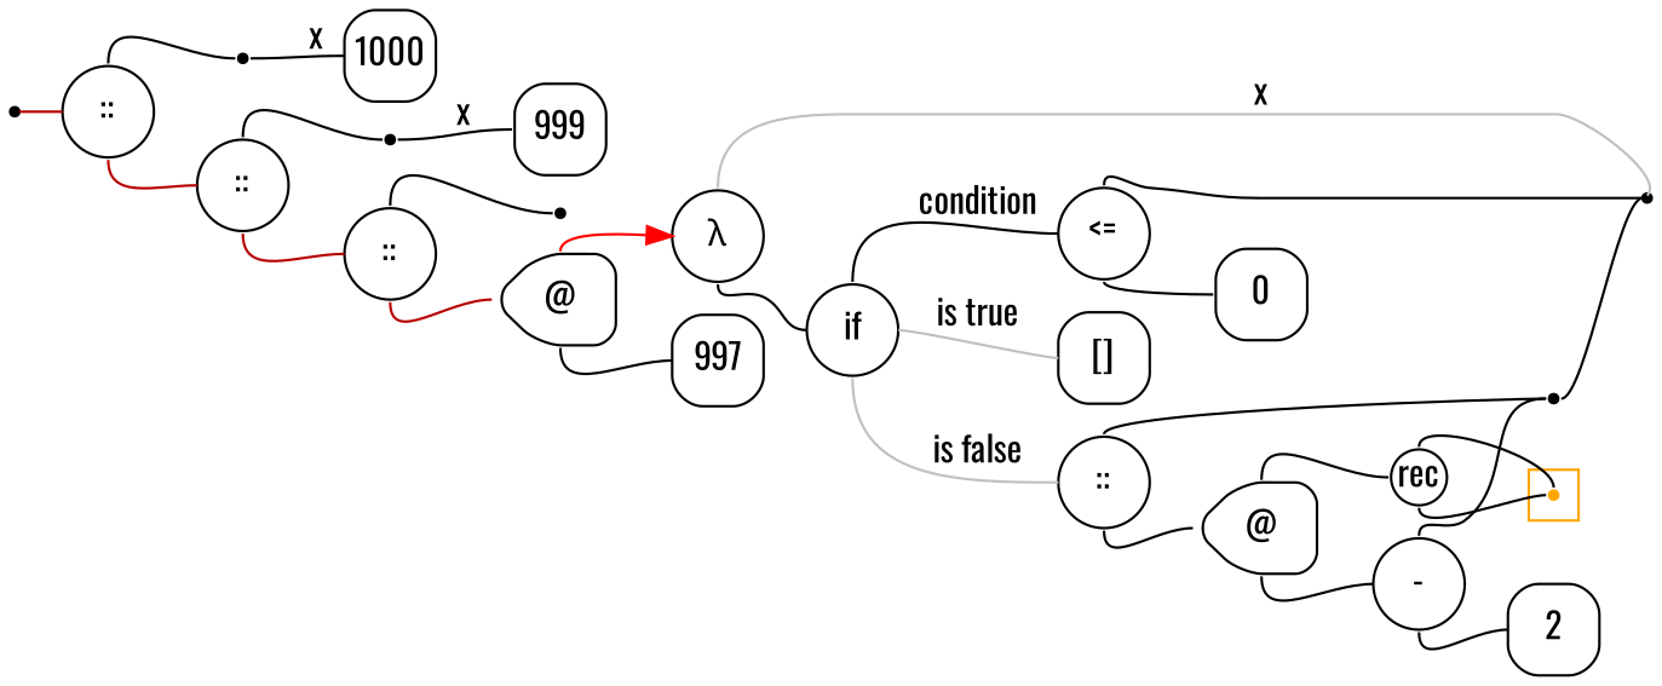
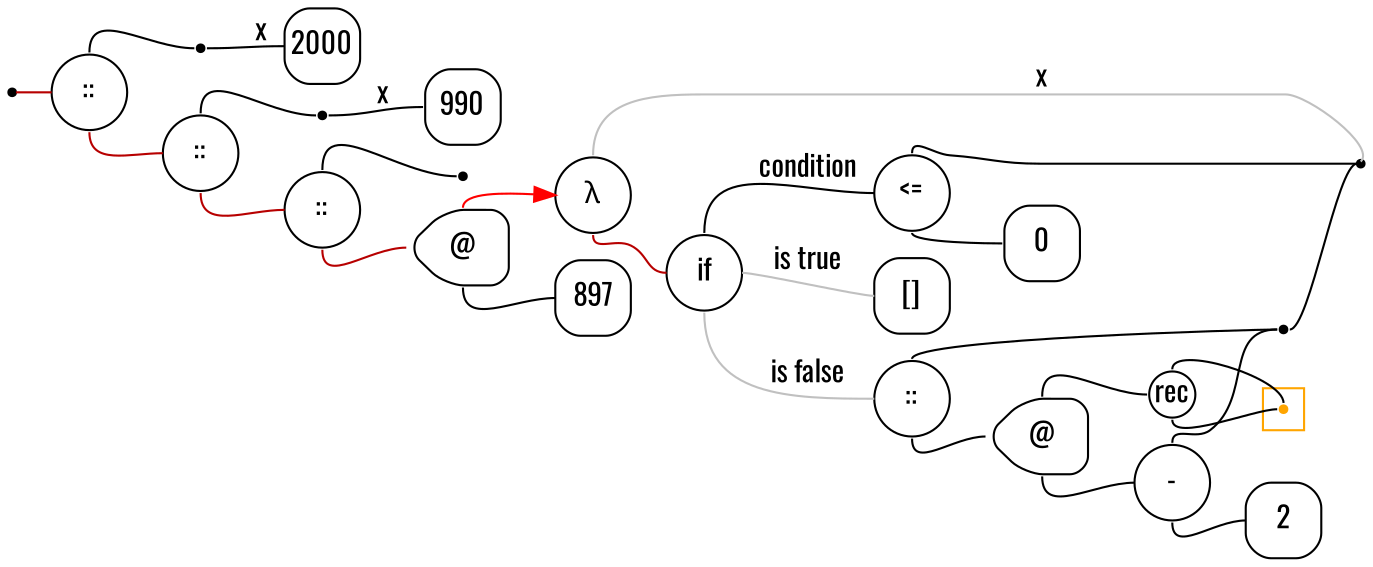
  digraph {
    fontname=Oswald
    labeldistance=0
    nodesep=.175
    rankdir=LR
    ranksep=.175
    node [color="#000000" fixedsize=true fontname=Oswald orientation=90 shape=circle style=rounded]
    edge [arrowhead=none arrowtail=none fontname=Oswald headport=w tailport=n]
    ndcluster_nd207 [color=orange shape=point style=""]
    nd1 [shape=point color="" orientation="" style=""]
    n3 [label="::" orientation=""]
    n4 [label=" " shape=point color=""]
    n5 [label="::" orientation=""]
-   n6 [label=1000 shape=square]
+   n6 [label=2000 shape=square]
    n7 [label=" " shape=point color=""]
    n8 [label="::" orientation=""]
-   n9 [label=999 shape=square]
+   n9 [label=990 shape=square]
    n10 [label="@" shape=house]
    n11 [label=" " shape=point color=""]
-   n12 [label=997 shape=square]
+   n12 [label=897 shape=square]
    n13 [label="λ" orientation=""]
    n14 [label=if orientation=""]
    n15 [label=" " shape=point color=""]
    n16 [height=.3 label=rec width=.3 orientation=""]
    n17 [label="<=" orientation=""]
    n18 [label="[]" shape=square]
    n19 [label="::" orientation=""]
    n20 [label=0 shape=square]
    n21 [label="@" shape=house]
    n22 [label=" " shape=point color=""]
    n23 [label="-" orientation=""]
    n24 [label=2 shape=square]
    subgraph cluster_1 {
      color=orange
      style=fill
      ndcluster_nd207
    }
    nd1 -> n3 [color="#b70000" tailport=e]
    n3 -> n4
    n3 -> n5 [color="#b70000" tailport=s]
    n4 -> n6 [label=x tailport=e]
    n5 -> n7
    n5 -> n8 [color="#b70000" tailport=s]
    n7 -> n9 [label=x tailport=e]
    n8 -> n10 [color="#b70000" tailport=s]
    n8 -> n11
    n10 -> n12 [tailport=s]
    n10 -> n13 [arrowhead=normal color=red]
-   n13 -> n14 [tailport=s]
+   n13 -> n14 [tailport=s color="#b70000"]
    n13 -> n15 [color=grey dir=back headport=ne label=x]
    n14 -> n17 [label=condition]
    n14 -> n18 [color=grey label="is true" tailport=e]
    n14 -> n19 [color=grey label="is false" tailport=s]
    n16 -> ndcluster_nd207 [dir=back headport=n]
    n16 -> ndcluster_nd207 [tailport=s]
    n17 -> n15
    n17 -> n20 [tailport=s]
    n19 -> n21 [tailport=s]
    n19 -> n22
    n21 -> n16
    n21 -> n23 [tailport=s]
    n22 -> n15 [tailport=e]
    n23 -> n22
    n23 -> n24 [tailport=s]
  }
